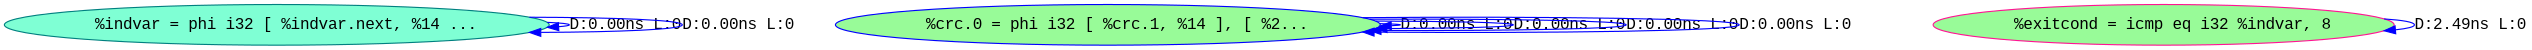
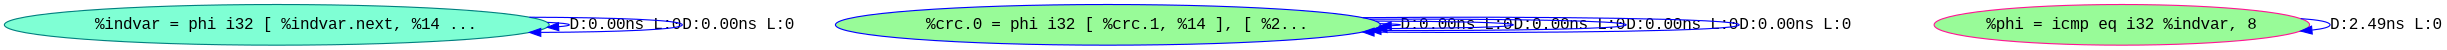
  digraph {
    fontname="Liberation Mono"
    node [style=filled fillcolor=palegreen fontname="Liberation Mono"]
    edge [color=blue fontname="Liberation Mono"]
    n1 [label="  %indvar = phi i32 [ %indvar.next, %14 ..." fillcolor=aquamarine color=teal]
    n2 [label="  %crc.0 = phi i32 [ %crc.1, %14 ], [ %2..." color=blue]
-   n3 [label="  %exitcond = icmp eq i32 %indvar, 8" color=deeppink]
+   n3 [label="%phi = icmp eq i32 %indvar, 8" color=deeppink]
    n1 -> n1 [label="D:0.00ns L:0"]
    n1 -> n1 [label="D:0.00ns L:0"]
    n2 -> n2 [label="D:0.00ns L:0"]
    n2 -> n2 [label="D:0.00ns L:0"]
    n2 -> n2 [label="D:0.00ns L:0"]
    n2 -> n2 [label="D:0.00ns L:0"]
    n3 -> n3 [label="D:2.49ns L:0"]
  }
